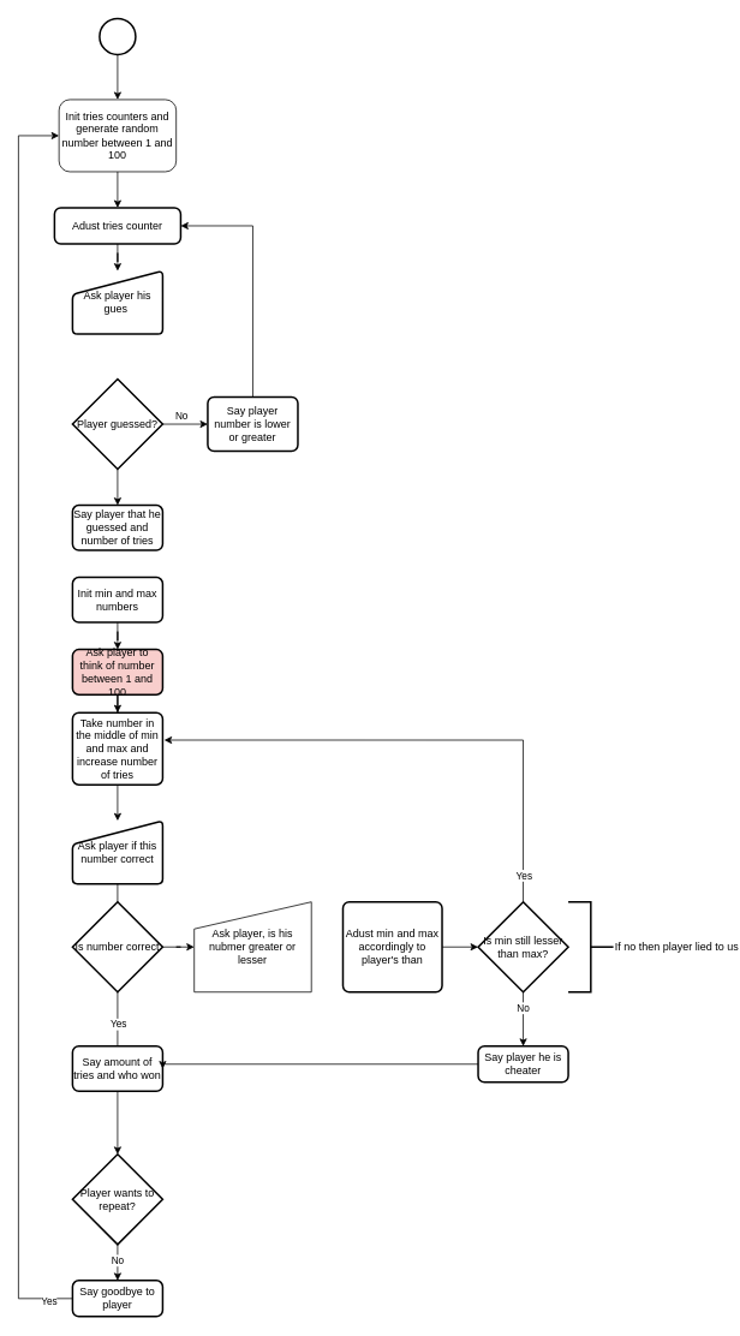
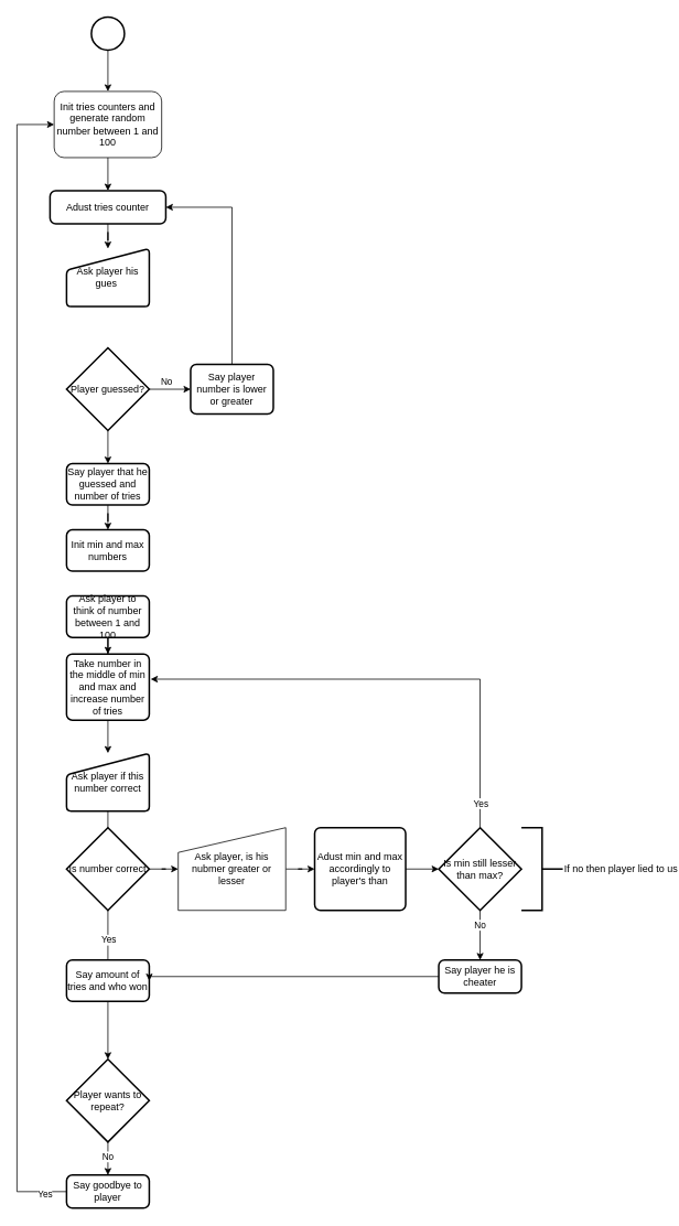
  <mxCell id="0" />
  <mxCell id="1" parent="0" />
  <mxCell id="2" style="edgeStyle=orthogonalEdgeStyle;rounded=0;orthogonalLoop=1;jettySize=auto;html=1;entryX=0.5;entryY=0;entryDx=0;entryDy=0;" edge="1" parent="1" source="3" target="10"><mxGeometry relative="1" as="geometry" /></mxCell>
  <mxCell id="3" value="Init tries counters and generate random number between 1 and 100" style="rounded=1;whiteSpace=wrap;html=1;fontSize=12;glass=0;strokeWidth=1;shadow=0;" parent="1" vertex="1"><mxGeometry x="65" y="110" width="130" height="80" as="geometry" /></mxCell>
  <mxCell id="4" value="Ask player his gues&amp;nbsp;" style="html=1;strokeWidth=2;shape=manualInput;whiteSpace=wrap;rounded=1;size=26;arcSize=11;" vertex="1" parent="1"><mxGeometry x="80" y="300" width="100" height="70" as="geometry" /></mxCell>
  <mxCell id="5" style="edgeStyle=orthogonalEdgeStyle;rounded=0;orthogonalLoop=1;jettySize=auto;html=1;" edge="1" parent="1" source="8" target="12"><mxGeometry relative="1" as="geometry" /></mxCell>
  <mxCell id="6" value="No" style="edgeLabel;html=1;align=center;verticalAlign=middle;resizable=0;points=[];" vertex="1" connectable="0" parent="5"><mxGeometry x="0.005" y="3" relative="1" as="geometry"><mxPoint x="-5" y="-7" as="offset" /></mxGeometry></mxCell>
  <mxCell id="7" style="edgeStyle=orthogonalEdgeStyle;rounded=0;orthogonalLoop=1;jettySize=auto;html=1;" edge="1" parent="1" source="8" target="15"><mxGeometry relative="1" as="geometry" /></mxCell>
  <mxCell id="8" value="Player guessed?" style="strokeWidth=2;html=1;shape=mxgraph.flowchart.decision;whiteSpace=wrap;" vertex="1" parent="1"><mxGeometry x="80" y="420" width="100" height="100" as="geometry" /></mxCell>
  <mxCell id="9" style="edgeStyle=orthogonalEdgeStyle;rounded=0;orthogonalLoop=1;jettySize=auto;html=1;" edge="1" parent="1" source="10" target="4"><mxGeometry relative="1" as="geometry" /></mxCell>
  <mxCell id="10" value="Adust tries counter" style="rounded=1;whiteSpace=wrap;html=1;absoluteArcSize=1;arcSize=14;strokeWidth=2;" vertex="1" parent="1"><mxGeometry x="60" y="230" width="140" height="40" as="geometry" /></mxCell>
  <mxCell id="11" style="edgeStyle=orthogonalEdgeStyle;rounded=0;orthogonalLoop=1;jettySize=auto;html=1;entryX=1;entryY=0.5;entryDx=0;entryDy=0;" edge="1" parent="1" source="12" target="10"><mxGeometry relative="1" as="geometry"><Array as="points"><mxPoint x="280" y="250" /></Array></mxGeometry></mxCell>
  <mxCell id="12" value="Say player number is lower or greater" style="rounded=1;whiteSpace=wrap;html=1;absoluteArcSize=1;arcSize=14;strokeWidth=2;" vertex="1" parent="1"><mxGeometry x="230" y="440" width="100" height="60" as="geometry" /></mxCell>
  <mxCell id="13" style="edgeStyle=orthogonalEdgeStyle;rounded=0;orthogonalLoop=1;jettySize=auto;html=1;entryX=0.5;entryY=0;entryDx=0;entryDy=0;entryPerimeter=0;" edge="1" parent="1" source="31" target="20"><mxGeometry relative="1" as="geometry" /></mxCell>
  <mxCell id="14" value="Yes" style="edgeLabel;html=1;align=center;verticalAlign=middle;resizable=0;points=[];" vertex="1" connectable="0" parent="13"><mxGeometry x="0.576" y="-2" relative="1" as="geometry"><mxPoint x="2" y="-81" as="offset" /></mxGeometry></mxCell>
  <mxCell id="15" value="Say player that he guessed and number of tries" style="rounded=1;whiteSpace=wrap;html=1;absoluteArcSize=1;arcSize=14;strokeWidth=2;" vertex="1" parent="1"><mxGeometry x="80" y="560" width="100" height="50" as="geometry" /></mxCell>
  <mxCell id="16" style="edgeStyle=orthogonalEdgeStyle;rounded=0;orthogonalLoop=1;jettySize=auto;html=1;entryX=0.5;entryY=0;entryDx=0;entryDy=0;" edge="1" parent="1" source="20" target="23"><mxGeometry relative="1" as="geometry" /></mxCell>
  <mxCell id="17" value="No" style="edgeLabel;html=1;align=center;verticalAlign=middle;resizable=0;points=[];" vertex="1" connectable="0" parent="16"><mxGeometry x="-0.167" y="-1" relative="1" as="geometry"><mxPoint as="offset" /></mxGeometry></mxCell>
  <mxCell id="18" style="edgeStyle=orthogonalEdgeStyle;rounded=0;orthogonalLoop=1;jettySize=auto;html=1;entryX=0;entryY=0.5;entryDx=0;entryDy=0;" edge="1" parent="1" target="3"><mxGeometry relative="1" as="geometry"><mxPoint x="85.004" y="1450" as="sourcePoint" /><mxPoint x="58" y="150" as="targetPoint" /><Array as="points"><mxPoint x="85" y="1440" /><mxPoint x="20" y="1440" /><mxPoint x="20" y="150" /></Array></mxGeometry></mxCell>
  <mxCell id="19" value="Yes" style="edgeLabel;html=1;align=center;verticalAlign=middle;resizable=0;points=[];" vertex="1" connectable="0" parent="18"><mxGeometry x="-0.94" y="2" relative="1" as="geometry"><mxPoint as="offset" /></mxGeometry></mxCell>
  <mxCell id="20" value="Player wants to repeat?" style="strokeWidth=2;html=1;shape=mxgraph.flowchart.decision;whiteSpace=wrap;" vertex="1" parent="1"><mxGeometry x="80" y="1280" width="100" height="100" as="geometry" /></mxCell>
  <mxCell id="21" style="edgeStyle=orthogonalEdgeStyle;rounded=0;orthogonalLoop=1;jettySize=auto;html=1;entryX=0.5;entryY=0;entryDx=0;entryDy=0;" edge="1" parent="1" source="22" target="3"><mxGeometry relative="1" as="geometry" /></mxCell>
  <mxCell id="22" value="" style="strokeWidth=2;html=1;shape=mxgraph.flowchart.start_2;whiteSpace=wrap;" vertex="1" parent="1"><mxGeometry x="110" y="20" width="40" height="40" as="geometry" /></mxCell>
  <mxCell id="23" value="Say goodbye to player" style="rounded=1;whiteSpace=wrap;html=1;absoluteArcSize=1;arcSize=14;strokeWidth=2;" vertex="1" parent="1"><mxGeometry x="80" y="1420" width="100" height="40" as="geometry" /></mxCell>
- <mxCell id="24" value="" style="edgeStyle=orthogonalEdgeStyle;rounded=0;orthogonalLoop=1;jettySize=auto;html=1;entryX=0.5;entryY=0;entryDx=0;entryDy=0;entryPerimeter=0;" edge="1" parent="1" source="27" target="25"><mxGeometry relative="1" as="geometry"><mxPoint x="130" y="610" as="sourcePoint" /><mxPoint x="130" y="830" as="targetPoint" /></mxGeometry></mxCell>
- <mxCell id="25" value="Ask player to think of number between 1 and 100" style="rounded=1;whiteSpace=wrap;html=1;absoluteArcSize=1;arcSize=14;strokeWidth=2;fillColor=#f8cecc;" vertex="1" parent="1"><mxGeometry x="80" y="720" width="100" height="50" as="geometry" /></mxCell>
+ <mxCell id="25" value="Ask player to think of number between 1 and 100" style="rounded=1;whiteSpace=wrap;html=1;absoluteArcSize=1;arcSize=14;strokeWidth=2;" vertex="1" parent="1"><mxGeometry x="80" y="720" width="100" height="50" as="geometry" /></mxCell>
+ <mxCell id="26" value="" style="edgeStyle=orthogonalEdgeStyle;rounded=0;orthogonalLoop=1;jettySize=auto;html=1;entryX=0.5;entryY=0;entryDx=0;entryDy=0;entryPerimeter=0;" edge="1" parent="1" source="15" target="27"><mxGeometry relative="1" as="geometry"><mxPoint x="130" y="610" as="sourcePoint" /><mxPoint x="130" y="700" as="targetPoint" /></mxGeometry></mxCell>
  <mxCell id="27" value="Init min and max numbers" style="rounded=1;whiteSpace=wrap;html=1;absoluteArcSize=1;arcSize=14;strokeWidth=2;" vertex="1" parent="1"><mxGeometry x="80" y="640" width="100" height="50" as="geometry" /></mxCell>
  <mxCell id="28" value="" style="edgeStyle=orthogonalEdgeStyle;rounded=0;orthogonalLoop=1;jettySize=auto;html=1;entryX=0.5;entryY=0;entryDx=0;entryDy=0;entryPerimeter=0;" edge="1" parent="1" source="25" target="29"><mxGeometry relative="1" as="geometry"><mxPoint x="130" y="770" as="sourcePoint" /><mxPoint x="130" y="890" as="targetPoint" /></mxGeometry></mxCell>
  <mxCell id="29" value="Take number in the middle of min and max and increase number of tries" style="rounded=1;whiteSpace=wrap;html=1;absoluteArcSize=1;arcSize=14;strokeWidth=2;" vertex="1" parent="1"><mxGeometry x="80" y="790" width="100" height="80" as="geometry" /></mxCell>
  <mxCell id="30" value="" style="edgeStyle=orthogonalEdgeStyle;rounded=0;orthogonalLoop=1;jettySize=auto;html=1;entryX=0.5;entryY=0;entryDx=0;entryDy=0;entryPerimeter=0;" edge="1" parent="1" source="29" target="31"><mxGeometry relative="1" as="geometry"><mxPoint x="130" y="850" as="sourcePoint" /><mxPoint x="130" y="1010" as="targetPoint" /></mxGeometry></mxCell>
  <mxCell id="31" value="Ask player if this number correct" style="html=1;strokeWidth=2;shape=manualInput;whiteSpace=wrap;rounded=1;size=26;arcSize=11;" vertex="1" parent="1"><mxGeometry x="80" y="910" width="100" height="70" as="geometry" /></mxCell>
  <mxCell id="32" style="edgeStyle=orthogonalEdgeStyle;rounded=0;orthogonalLoop=1;jettySize=auto;html=1;" edge="1" parent="1" source="33" target="36"><mxGeometry relative="1" as="geometry" /></mxCell>
  <mxCell id="33" value="Is number correct" style="strokeWidth=2;html=1;shape=mxgraph.flowchart.decision;whiteSpace=wrap;" vertex="1" parent="1"><mxGeometry x="80" y="1000" width="100" height="100" as="geometry" /></mxCell>
  <mxCell id="34" value="Say amount of tries and who won" style="rounded=1;whiteSpace=wrap;html=1;absoluteArcSize=1;arcSize=14;strokeWidth=2;" vertex="1" parent="1"><mxGeometry x="80" y="1160" width="100" height="50" as="geometry" /></mxCell>
+ <mxCell id="35" style="edgeStyle=orthogonalEdgeStyle;rounded=0;orthogonalLoop=1;jettySize=auto;html=1;entryX=0;entryY=0.5;entryDx=0;entryDy=0;" edge="1" parent="1" source="36" target="43"><mxGeometry relative="1" as="geometry" /></mxCell>
  <mxCell id="36" value="Ask player, is his nubmer greater or lesser" style="shape=manualInput;whiteSpace=wrap;html=1;" vertex="1" parent="1"><mxGeometry x="215" y="1000" width="130" height="100" as="geometry" /></mxCell>
  <mxCell id="37" style="edgeStyle=orthogonalEdgeStyle;rounded=0;orthogonalLoop=1;jettySize=auto;html=1;entryX=1.017;entryY=0.381;entryDx=0;entryDy=0;entryPerimeter=0;" edge="1" parent="1" source="41" target="29"><mxGeometry relative="1" as="geometry"><mxPoint x="580" y="800" as="targetPoint" /><Array as="points"><mxPoint x="580" y="821" /></Array></mxGeometry></mxCell>
  <mxCell id="38" value="Yes" style="edgeLabel;html=1;align=center;verticalAlign=middle;resizable=0;points=[];" vertex="1" connectable="0" parent="37"><mxGeometry x="-0.827" y="-3" relative="1" as="geometry"><mxPoint x="-3" y="20" as="offset" /></mxGeometry></mxCell>
  <mxCell id="39" style="edgeStyle=orthogonalEdgeStyle;rounded=0;orthogonalLoop=1;jettySize=auto;html=1;entryX=0.5;entryY=0;entryDx=0;entryDy=0;" edge="1" parent="1" source="41" target="45"><mxGeometry relative="1" as="geometry" /></mxCell>
  <mxCell id="40" value="No" style="edgeLabel;html=1;align=center;verticalAlign=middle;resizable=0;points=[];" vertex="1" connectable="0" parent="39"><mxGeometry x="-0.433" y="-1" relative="1" as="geometry"><mxPoint as="offset" /></mxGeometry></mxCell>
  <mxCell id="41" value="Is min still lesser than max?" style="strokeWidth=2;html=1;shape=mxgraph.flowchart.decision;whiteSpace=wrap;" vertex="1" parent="1"><mxGeometry x="530" y="1000" width="100" height="100" as="geometry" /></mxCell>
  <mxCell id="42" style="edgeStyle=orthogonalEdgeStyle;rounded=0;orthogonalLoop=1;jettySize=auto;html=1;entryX=0;entryY=0.5;entryDx=0;entryDy=0;entryPerimeter=0;" edge="1" parent="1" source="43" target="41"><mxGeometry relative="1" as="geometry" /></mxCell>
  <mxCell id="43" value="Adust min and max accordingly to player's than" style="rounded=1;whiteSpace=wrap;html=1;absoluteArcSize=1;arcSize=14;strokeWidth=2;" vertex="1" parent="1"><mxGeometry x="380" y="1000" width="110" height="100" as="geometry" /></mxCell>
  <mxCell id="44" style="edgeStyle=orthogonalEdgeStyle;rounded=0;orthogonalLoop=1;jettySize=auto;html=1;entryX=1;entryY=0.5;entryDx=0;entryDy=0;" edge="1" parent="1" source="45" target="34"><mxGeometry relative="1" as="geometry"><Array as="points"><mxPoint x="180" y="1180" /></Array></mxGeometry></mxCell>
  <mxCell id="45" value="Say player he is cheater" style="rounded=1;whiteSpace=wrap;html=1;absoluteArcSize=1;arcSize=14;strokeWidth=2;" vertex="1" parent="1"><mxGeometry x="530" y="1160" width="100" height="40" as="geometry" /></mxCell>
  <mxCell id="46" value="If no then player lied to us" style="strokeWidth=2;html=1;shape=mxgraph.flowchart.annotation_2;align=left;labelPosition=right;pointerEvents=1;direction=west;" vertex="1" parent="1"><mxGeometry x="630" y="1000" width="50" height="100" as="geometry" /></mxCell>
